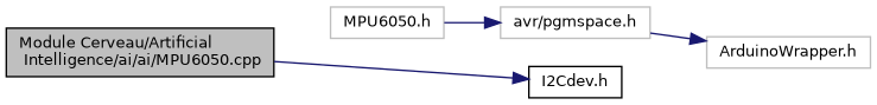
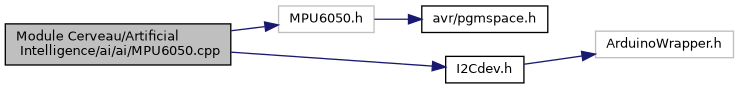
  digraph {
    rankdir=LR
    node [color=grey75 fillcolor=white fontname=Helvetica fontsize=10 shape=record style=filled]
    edge [color=midnightblue fontname=Helvetica fontsize=10 labelfontname=Helvetica labelfontsize=10 style=solid]
    n1 [color=black fillcolor=grey75 fontcolor=black height=0.2 label="Module Cerveau/Artificial\l Intelligence/ai/ai/MPU6050.cpp" width=0.4]
    n2 [height=0.2 label="MPU6050.h" width=0.4]
    n3 [color=black height=0.2 label="I2Cdev.h" width=0.4]
-   n4 [height=0.2 label="avr/pgmspace.h" width=0.4]
+   n4 [color=black height=0.2 label="avr/pgmspace.h" width=0.4]
    n5 [height=0.2 label="ArduinoWrapper.h" width=0.4]
+   n1 -> n2
    n1 -> n3
    n2 -> n4
-   n4 -> n5
+   n3 -> n5
  }
